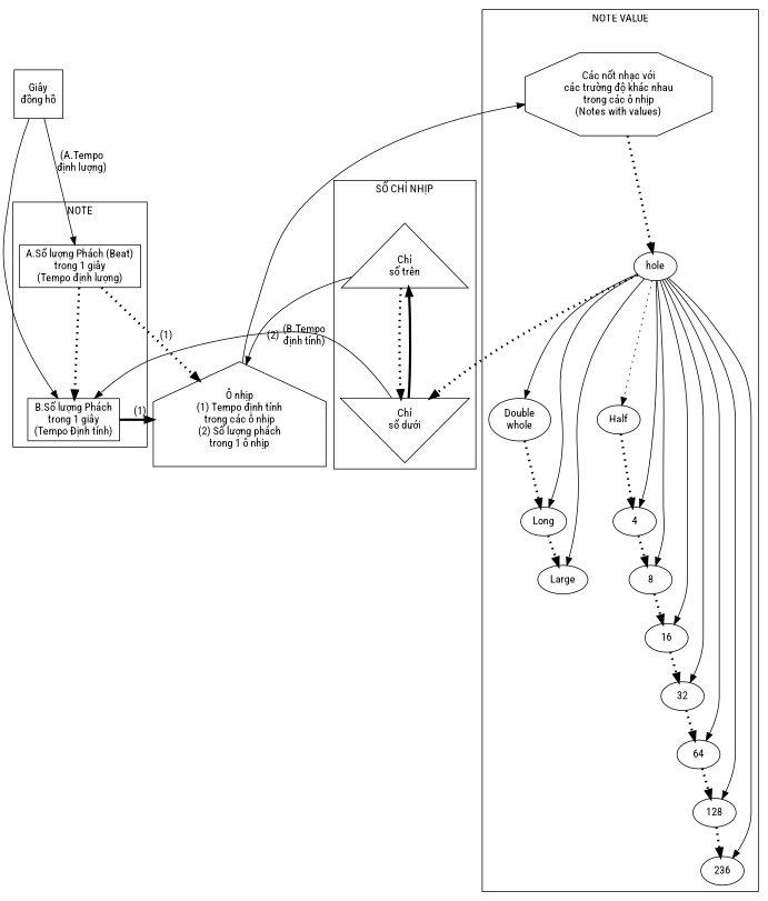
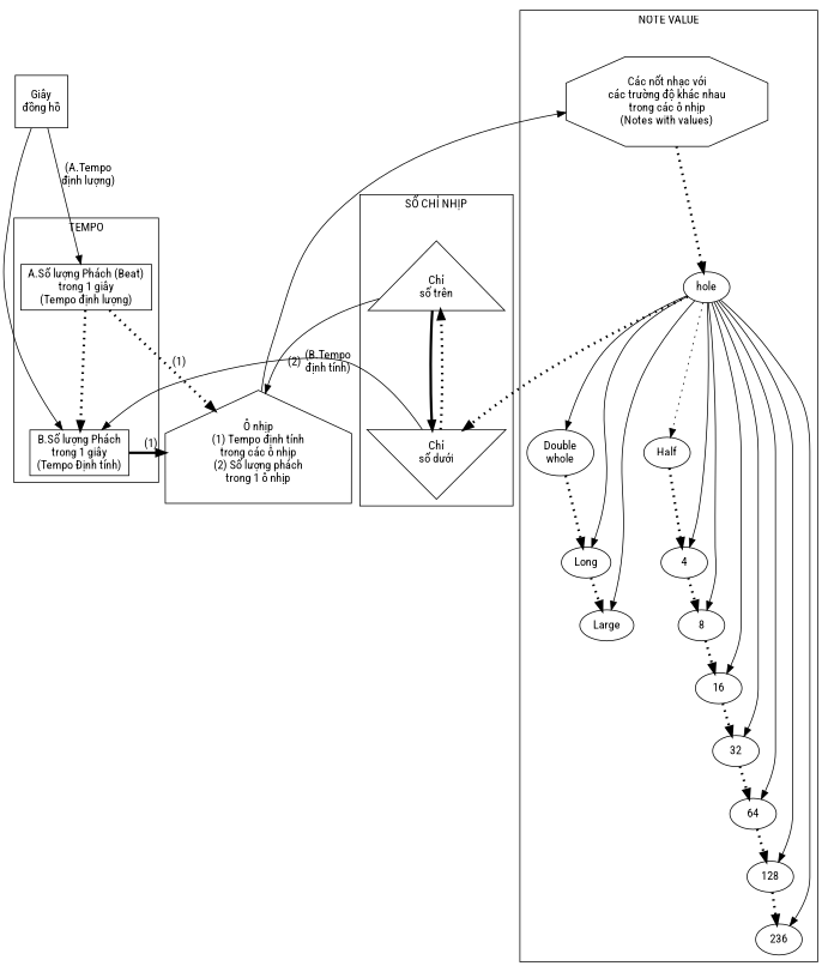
  digraph {
    fontname="Roboto Condensed"
    node [fontname="Roboto Condensed" shape=ellipse]
    edge [fontname="Roboto Condensed"]
    n1 [label="A.Số lượng Phách (Beat)\ntrong 1 giây\n(Tempo định lượng)" shape=box]
    n2 [label="B.Số lượng Phách\ntrong 1 giây\n(Tempo Định tính)" shape=box]
    n3 [label="Chỉ\nsố trên" shape=triangle]
    n4 [label="Chỉ\nsố dưới" shape=invtriangle]
    n5 [label=hole]
    n6 [label="Double\nwhole"]
    n7 [label=Long]
    n8 [label=Large]
    n9 [label=Half]
    n10 [label=4]
    n11 [label=8]
    n12 [label=16]
    n13 [label=32]
    n14 [label=64]
    n15 [label=128]
    n16 [label=236]
    n17 [label="Các nốt nhạc với\ncác trường độ khác nhau\ntrong các ô nhịp\n(Notes with values)" shape=octagon]
    n18 [label="Ô nhịp\n(1) Tempo định tính\ntrong các ô nhịp\n(2) Số lượng phách\ntrong 1 ô nhịp" shape=house]
    n19 [label="Giây\nđồng hồ" shape=square]
    subgraph cluster_1 {
-     label=NOTE
+     label=TEMPO
      n1
      n2
    }
    subgraph cluster_2 {
      label="SỐ CHỈ NHỊP"
      n3
      n4
    }
    subgraph cluster_3 {
      label="NOTE VALUE"
      n5
      n6
      n7
      n8
      n9
      n10
      n11
      n12
      n13
      n14
      n15
      n16
      n17
    }
    n1 -> n2 [penwidth=3 style=dotted]
    n1 -> n18 [label="(1)" penwidth=3 style=dotted]
    n2 -> n18 [label="   (1)" penwidth=3]
-   n3 -> n4 [penwidth=3 style=dotted]
+   n3 -> n4 [penwidth=3 style=solid]
    n3 -> n18 [label="(2)"]
    n4 -> n2 [label="(B.Tempo\nđịnh tính)"]
-   n4 -> n3 [penwidth=3 style=solid]
+   n4 -> n3 [penwidth=3 style=dotted]
    n5 -> n4 [penwidth=3 style=dotted]
    n5 -> n6
    n5 -> n7
    n5 -> n8
    n5 -> n9 [style=dotted]
    n5 -> n10
    n5 -> n11
    n5 -> n12
    n5 -> n13
    n5 -> n14
    n5 -> n15
    n5 -> n16
    n6 -> n7 [penwidth=3 style=dotted]
    n7 -> n8 [penwidth=3 style=dotted]
    n9 -> n10 [penwidth=3 style=dotted]
    n10 -> n11 [penwidth=3 style=dotted]
    n11 -> n12 [penwidth=3 style=dotted]
    n12 -> n13 [penwidth=3 style=dotted]
    n13 -> n14 [penwidth=3 style=dotted]
    n14 -> n15 [penwidth=3 style=dotted]
    n15 -> n16 [penwidth=3 style=dotted]
    n17 -> n5 [penwidth=3 style=dotted]
    n18 -> n17
    n19 -> n1 [label="(A.Tempo\nđịnh lượng)"]
    n19 -> n2
  }
